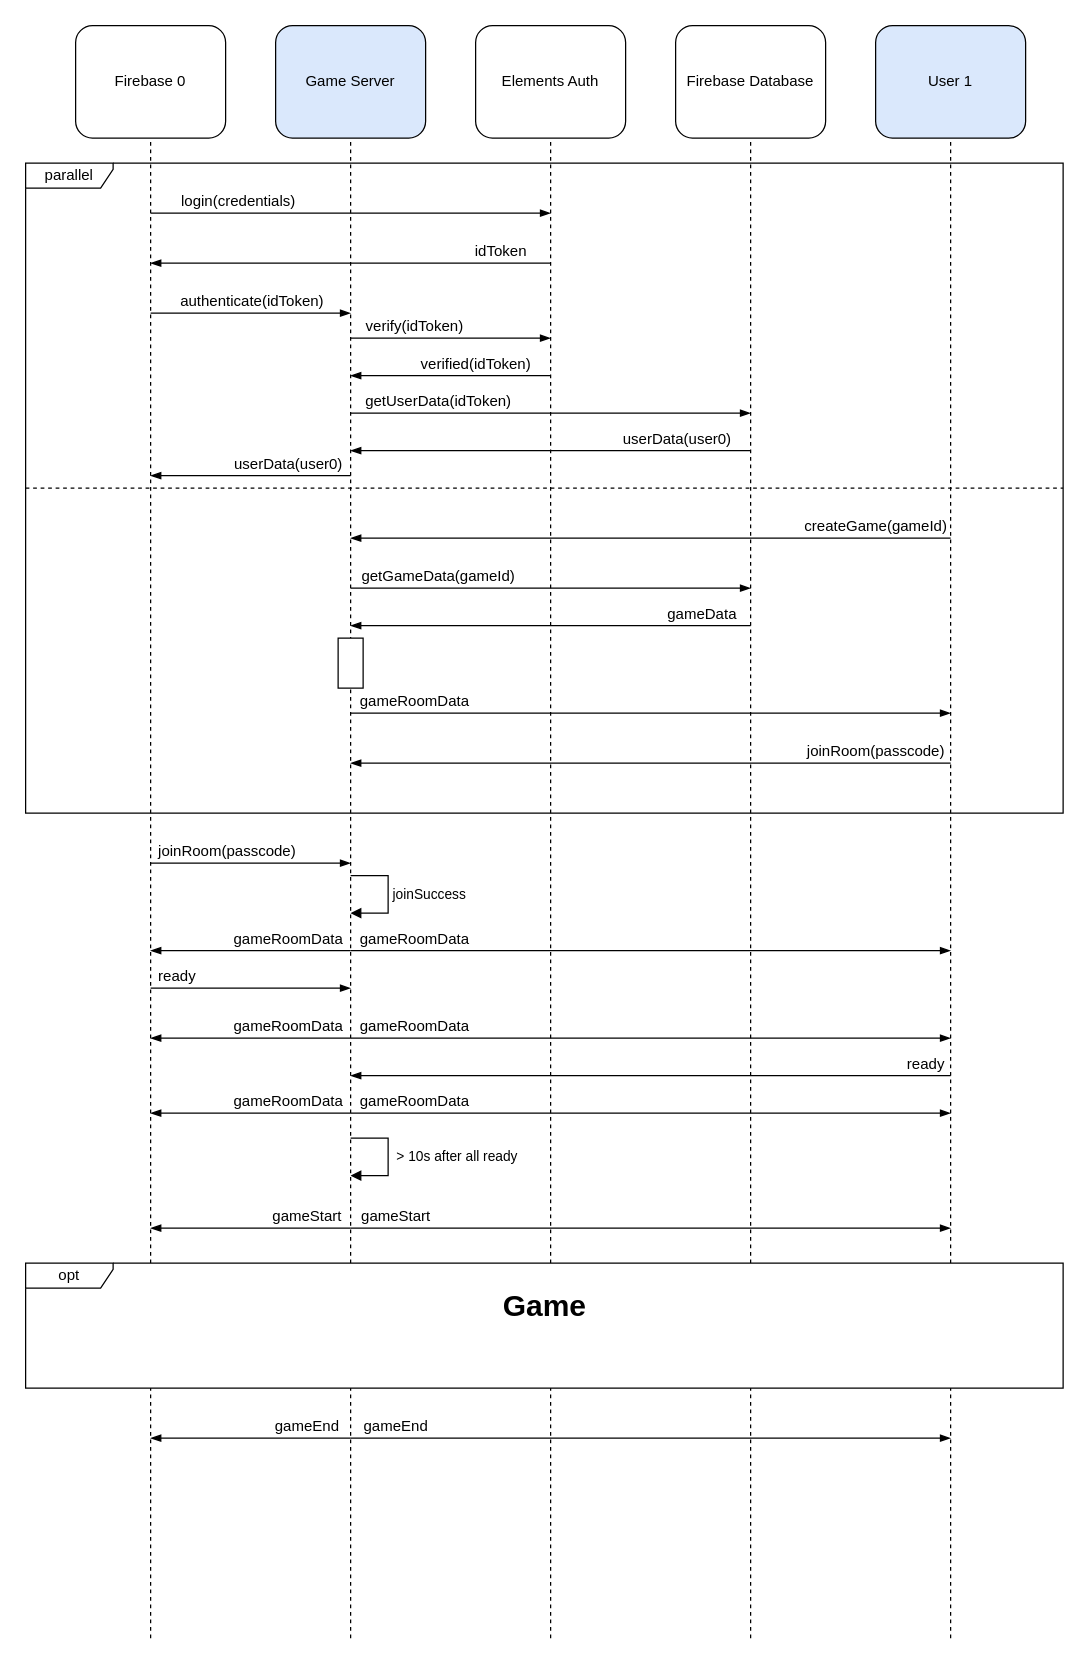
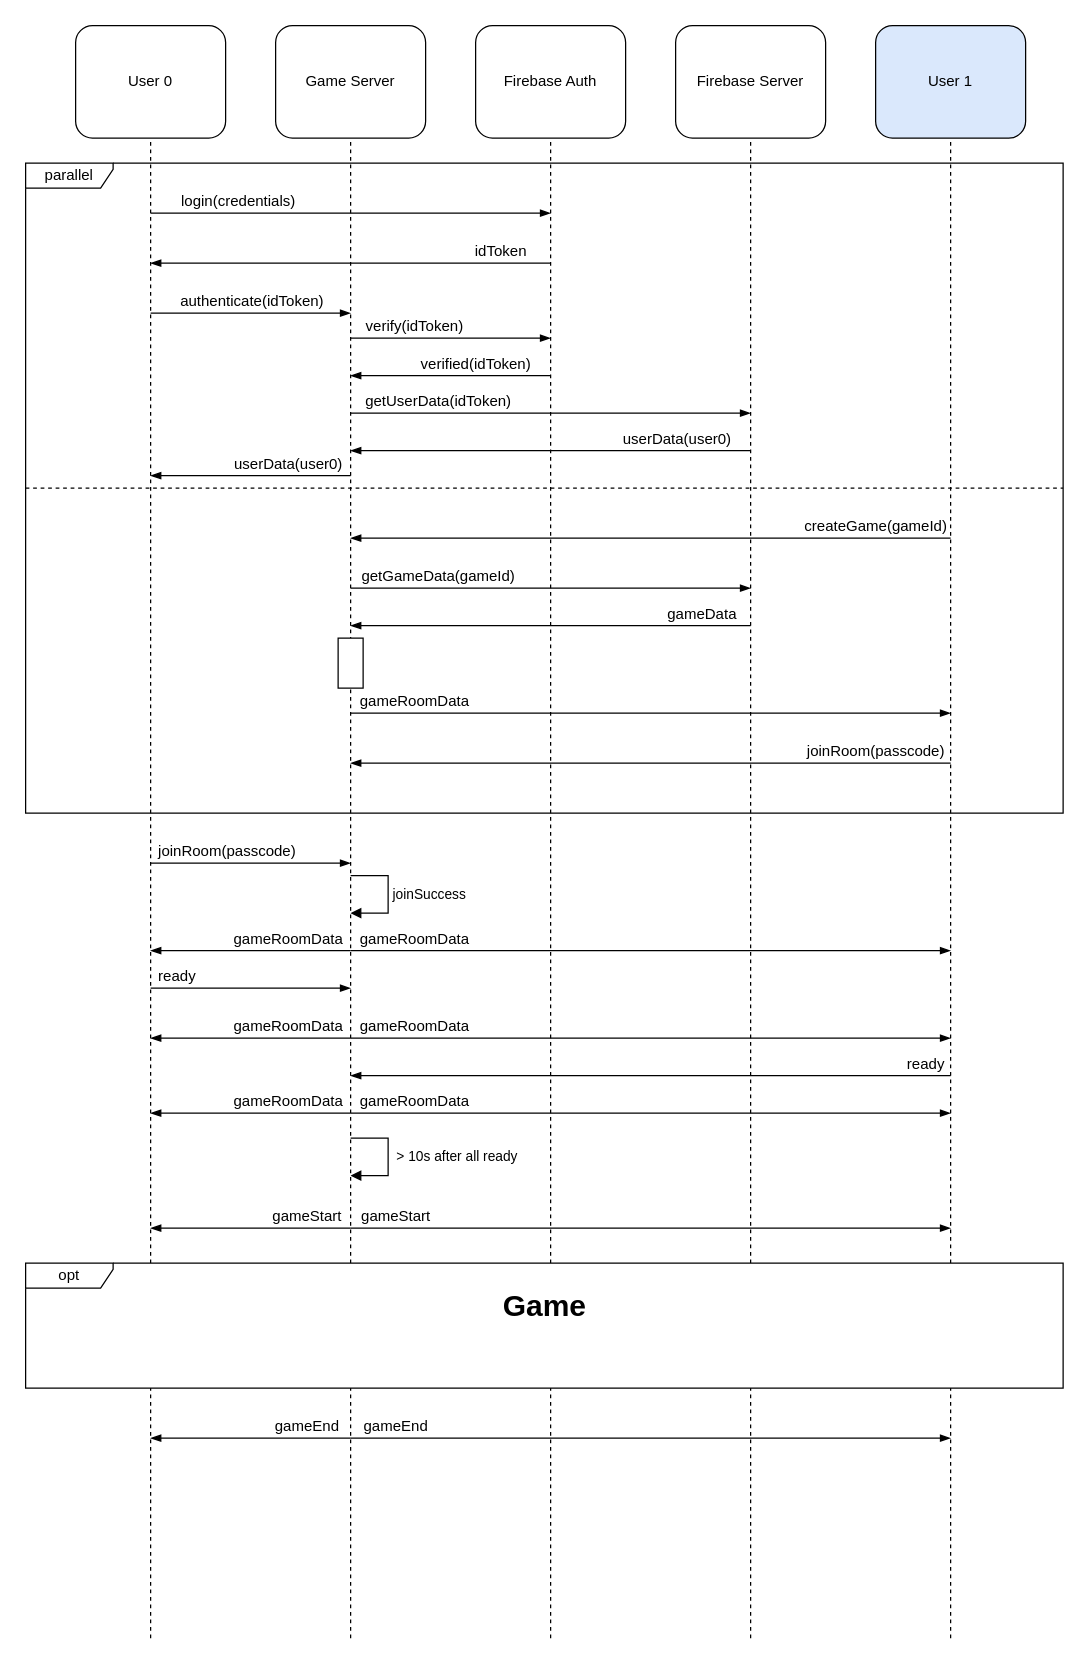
  <mxCell id="0" />
  <mxCell id="1" value="Frames" style="" parent="0" />
  <mxCell id="2" value="" style="group;fillColor=#ffffff;" vertex="1" connectable="0" parent="1"><mxGeometry x="20" y="130" width="830" height="520" as="geometry" /></mxCell>
  <mxCell id="3" value="parallel" style="shape=umlFrame;whiteSpace=wrap;html=1;width=70;height=20;" vertex="1" parent="2"><mxGeometry width="830.0" height="520" as="geometry" /></mxCell>
  <mxCell id="4" value="" style="line;strokeWidth=1;html=1;dashed=1;" vertex="1" parent="2"><mxGeometry y="247" width="830.0" height="26" as="geometry" /></mxCell>
  <mxCell id="5" value="" style="endArrow=blockThin;html=1;endFill=1;" edge="1" parent="1"><mxGeometry width="50" height="50" relative="1" as="geometry"><mxPoint x="280" y="982" as="sourcePoint" /><mxPoint x="120" y="982" as="targetPoint" /></mxGeometry></mxCell>
  <mxCell id="6" value="gameStart" style="text;html=1;align=center;verticalAlign=middle;resizable=0;points=[];labelBackgroundColor=#ffffff;" vertex="1" connectable="0" parent="5"><mxGeometry x="-0.11" relative="1" as="geometry"><mxPoint x="35.83" y="-10" as="offset" /></mxGeometry></mxCell>
  <mxCell id="7" value="" style="endArrow=blockThin;html=1;endFill=1;" edge="1" parent="1"><mxGeometry width="50" height="50" relative="1" as="geometry"><mxPoint x="280" y="982" as="sourcePoint" /><mxPoint x="760" y="982" as="targetPoint" /></mxGeometry></mxCell>
  <mxCell id="8" value="gameStart" style="text;html=1;align=center;verticalAlign=middle;resizable=0;points=[];labelBackgroundColor=#ffffff;" vertex="1" connectable="0" parent="7"><mxGeometry x="-0.11" relative="1" as="geometry"><mxPoint x="-178.33" y="-10" as="offset" /></mxGeometry></mxCell>
  <mxCell id="9" style="locked=1;" parent="0" />
  <mxCell id="10" value="" style="group" vertex="1" connectable="0" parent="9"><mxGeometry x="60" y="20" width="760" height="1290" as="geometry" /></mxCell>
  <mxCell id="11" value="" style="group" vertex="1" connectable="0" parent="10"><mxGeometry x="480" width="120" height="1290" as="geometry" /></mxCell>
- <mxCell id="12" value="Firebase Database" style="rounded=1;whiteSpace=wrap;html=1;" vertex="1" parent="11"><mxGeometry width="120" height="90" as="geometry" /></mxCell>
+ <mxCell id="12" value="Firebase Server" style="rounded=1;whiteSpace=wrap;html=1;" vertex="1" parent="11"><mxGeometry width="120" height="90" as="geometry" /></mxCell>
  <mxCell id="13" value="" style="endArrow=none;dashed=1;html=1;entryX=0.5;entryY=1;entryDx=0;entryDy=0;" edge="1" parent="11" target="12"><mxGeometry width="50" height="50" relative="1" as="geometry"><mxPoint x="60" y="1290" as="sourcePoint" /><mxPoint x="65" y="180" as="targetPoint" /></mxGeometry></mxCell>
  <mxCell id="14" value="" style="group" vertex="1" connectable="0" parent="10"><mxGeometry x="320" width="120" height="1290" as="geometry" /></mxCell>
- <mxCell id="15" value="Elements Auth" style="rounded=1;whiteSpace=wrap;html=1;" vertex="1" parent="14"><mxGeometry width="120" height="90" as="geometry" /></mxCell>
+ <mxCell id="15" value="Firebase Auth" style="rounded=1;whiteSpace=wrap;html=1;" vertex="1" parent="14"><mxGeometry width="120" height="90" as="geometry" /></mxCell>
  <mxCell id="16" value="" style="endArrow=none;dashed=1;html=1;entryX=0.5;entryY=1;entryDx=0;entryDy=0;" edge="1" parent="14" target="15"><mxGeometry width="50" height="50" relative="1" as="geometry"><mxPoint x="60" y="1290" as="sourcePoint" /><mxPoint x="65" y="180" as="targetPoint" /></mxGeometry></mxCell>
  <mxCell id="17" value="" style="group" vertex="1" connectable="0" parent="10"><mxGeometry x="160" width="120" height="1290" as="geometry" /></mxCell>
- <mxCell id="18" value="Game Server" style="rounded=1;whiteSpace=wrap;html=1;fillColor=#dae8fc;" vertex="1" parent="17"><mxGeometry width="120" height="90" as="geometry" /></mxCell>
+ <mxCell id="18" value="Game Server" style="rounded=1;whiteSpace=wrap;html=1;" vertex="1" parent="17"><mxGeometry width="120" height="90" as="geometry" /></mxCell>
  <mxCell id="19" value="" style="endArrow=none;dashed=1;html=1;entryX=0.5;entryY=1;entryDx=0;entryDy=0;" edge="1" parent="17" target="18"><mxGeometry width="50" height="50" relative="1" as="geometry"><mxPoint x="60" y="1290" as="sourcePoint" /><mxPoint x="65" y="180" as="targetPoint" /></mxGeometry></mxCell>
  <mxCell id="20" value="" style="group" vertex="1" connectable="0" parent="10"><mxGeometry width="120" height="1290" as="geometry" /></mxCell>
- <mxCell id="21" value="Firebase 0" style="rounded=1;whiteSpace=wrap;html=1;" vertex="1" parent="20"><mxGeometry width="120" height="90" as="geometry" /></mxCell>
+ <mxCell id="21" value="User 0" style="rounded=1;whiteSpace=wrap;html=1;" vertex="1" parent="20"><mxGeometry width="120" height="90" as="geometry" /></mxCell>
  <mxCell id="22" value="" style="endArrow=none;dashed=1;html=1;entryX=0.5;entryY=1;entryDx=0;entryDy=0;" edge="1" parent="20" target="21"><mxGeometry width="50" height="50" relative="1" as="geometry"><mxPoint x="60" y="1290" as="sourcePoint" /><mxPoint x="65" y="180" as="targetPoint" /></mxGeometry></mxCell>
  <mxCell id="23" value="" style="group" vertex="1" connectable="0" parent="10"><mxGeometry x="640" width="120" height="1290" as="geometry" /></mxCell>
  <mxCell id="24" value="User 1" style="rounded=1;whiteSpace=wrap;html=1;fillColor=#dae8fc;" vertex="1" parent="23"><mxGeometry width="120" height="90" as="geometry" /></mxCell>
  <mxCell id="25" value="" style="endArrow=none;dashed=1;html=1;entryX=0.5;entryY=1;entryDx=0;entryDy=0;" edge="1" parent="23" target="24"><mxGeometry width="50" height="50" relative="1" as="geometry"><mxPoint x="60" y="1290" as="sourcePoint" /><mxPoint x="65" y="180" as="targetPoint" /></mxGeometry></mxCell>
  <mxCell id="26" value="Elements" style="" parent="0" />
  <mxCell id="27" value="" style="endArrow=blockThin;html=1;endFill=1;" edge="1" parent="26"><mxGeometry width="50" height="50" relative="1" as="geometry"><mxPoint x="120" y="250" as="sourcePoint" /><mxPoint x="280" y="250" as="targetPoint" /></mxGeometry></mxCell>
  <mxCell id="28" value="authenticate(idToken)" style="text;html=1;align=center;verticalAlign=middle;resizable=0;points=[];labelBackgroundColor=#ffffff;" vertex="1" connectable="0" parent="27"><mxGeometry x="-0.11" relative="1" as="geometry"><mxPoint x="9.17" y="-10" as="offset" /></mxGeometry></mxCell>
  <mxCell id="29" value="" style="endArrow=blockThin;html=1;endFill=1;" edge="1" parent="26"><mxGeometry width="50" height="50" relative="1" as="geometry"><mxPoint x="120" y="170" as="sourcePoint" /><mxPoint x="440" y="170" as="targetPoint" /></mxGeometry></mxCell>
  <mxCell id="30" value="login(credentials)" style="text;html=1;align=center;verticalAlign=middle;resizable=0;points=[];labelBackgroundColor=#ffffff;" vertex="1" connectable="0" parent="29"><mxGeometry x="0.108" y="-1" relative="1" as="geometry"><mxPoint x="-107.5" y="-11" as="offset" /></mxGeometry></mxCell>
  <mxCell id="31" value="" style="html=1;" vertex="1" parent="26"><mxGeometry x="270" y="510" width="20" height="40" as="geometry" /></mxCell>
  <mxCell id="32" value="" style="endArrow=blockThin;html=1;endFill=1;" edge="1" parent="26"><mxGeometry width="50" height="50" relative="1" as="geometry"><mxPoint x="440" y="210" as="sourcePoint" /><mxPoint x="120" y="210" as="targetPoint" /></mxGeometry></mxCell>
  <mxCell id="33" value="idToken" style="text;html=1;align=center;verticalAlign=middle;resizable=0;points=[];labelBackgroundColor=#ffffff;" vertex="1" connectable="0" parent="32"><mxGeometry x="-0.559" y="1" relative="1" as="geometry"><mxPoint x="30.83" y="-11" as="offset" /></mxGeometry></mxCell>
  <mxCell id="34" value="" style="endArrow=blockThin;html=1;endFill=1;" edge="1" parent="26"><mxGeometry width="50" height="50" relative="1" as="geometry"><mxPoint x="280" y="270" as="sourcePoint" /><mxPoint x="440" y="270" as="targetPoint" /></mxGeometry></mxCell>
  <mxCell id="35" value="verify(idToken)" style="text;html=1;align=center;verticalAlign=middle;resizable=0;points=[];labelBackgroundColor=#ffffff;" vertex="1" connectable="0" parent="34"><mxGeometry x="-0.11" relative="1" as="geometry"><mxPoint x="-20.83" y="-10" as="offset" /></mxGeometry></mxCell>
  <mxCell id="36" value="" style="endArrow=blockThin;html=1;endFill=1;" edge="1" parent="26"><mxGeometry width="50" height="50" relative="1" as="geometry"><mxPoint x="440" y="300" as="sourcePoint" /><mxPoint x="280" y="300" as="targetPoint" /></mxGeometry></mxCell>
  <mxCell id="37" value="verified(idToken)" style="text;html=1;align=center;verticalAlign=middle;resizable=0;points=[];labelBackgroundColor=#ffffff;" vertex="1" connectable="0" parent="36"><mxGeometry x="-0.11" relative="1" as="geometry"><mxPoint x="10.83" y="-10" as="offset" /></mxGeometry></mxCell>
  <mxCell id="38" value="" style="endArrow=blockThin;html=1;endFill=1;" edge="1" parent="26"><mxGeometry width="50" height="50" relative="1" as="geometry"><mxPoint x="760" y="430" as="sourcePoint" /><mxPoint x="280" y="430" as="targetPoint" /></mxGeometry></mxCell>
  <mxCell id="39" value="createGame(gameId)" style="text;html=1;align=center;verticalAlign=middle;resizable=0;points=[];labelBackgroundColor=#ffffff;" vertex="1" connectable="0" parent="38"><mxGeometry x="0.108" y="-1" relative="1" as="geometry"><mxPoint x="205.83" y="-9" as="offset" /></mxGeometry></mxCell>
  <mxCell id="40" value="" style="endArrow=blockThin;html=1;endFill=1;" edge="1" parent="26"><mxGeometry width="50" height="50" relative="1" as="geometry"><mxPoint x="280" y="330" as="sourcePoint" /><mxPoint x="600" y="330" as="targetPoint" /></mxGeometry></mxCell>
  <mxCell id="41" value="getUserData(idToken)" style="text;html=1;align=center;verticalAlign=middle;resizable=0;points=[];labelBackgroundColor=#ffffff;" vertex="1" connectable="0" parent="40"><mxGeometry x="-0.11" relative="1" as="geometry"><mxPoint x="-72.5" y="-10" as="offset" /></mxGeometry></mxCell>
  <mxCell id="42" value="" style="endArrow=blockThin;html=1;endFill=1;" edge="1" parent="26"><mxGeometry width="50" height="50" relative="1" as="geometry"><mxPoint x="600" y="360" as="sourcePoint" /><mxPoint x="280" y="360" as="targetPoint" /></mxGeometry></mxCell>
  <mxCell id="43" value="userData(user0)" style="text;html=1;align=center;verticalAlign=middle;resizable=0;points=[];labelBackgroundColor=#ffffff;" vertex="1" connectable="0" parent="42"><mxGeometry x="-0.11" relative="1" as="geometry"><mxPoint x="82.5" y="-10" as="offset" /></mxGeometry></mxCell>
  <mxCell id="44" value="" style="endArrow=blockThin;html=1;endFill=1;" edge="1" parent="26"><mxGeometry width="50" height="50" relative="1" as="geometry"><mxPoint x="280" y="380" as="sourcePoint" /><mxPoint x="120" y="380" as="targetPoint" /></mxGeometry></mxCell>
  <mxCell id="45" value="userData(user0)" style="text;html=1;align=center;verticalAlign=middle;resizable=0;points=[];labelBackgroundColor=#ffffff;" vertex="1" connectable="0" parent="44"><mxGeometry x="-0.11" relative="1" as="geometry"><mxPoint x="20.83" y="-10" as="offset" /></mxGeometry></mxCell>
  <mxCell id="46" value="" style="endArrow=blockThin;html=1;endFill=1;" edge="1" parent="26"><mxGeometry width="50" height="50" relative="1" as="geometry"><mxPoint x="280" y="470" as="sourcePoint" /><mxPoint x="600" y="470" as="targetPoint" /></mxGeometry></mxCell>
  <mxCell id="47" value="getGameData(gameId)" style="text;html=1;align=center;verticalAlign=middle;resizable=0;points=[];labelBackgroundColor=#ffffff;" vertex="1" connectable="0" parent="46"><mxGeometry x="-0.11" relative="1" as="geometry"><mxPoint x="-72.5" y="-10" as="offset" /></mxGeometry></mxCell>
  <mxCell id="48" value="" style="endArrow=blockThin;html=1;endFill=1;" edge="1" parent="26"><mxGeometry width="50" height="50" relative="1" as="geometry"><mxPoint x="600" y="500" as="sourcePoint" /><mxPoint x="280" y="500" as="targetPoint" /></mxGeometry></mxCell>
  <mxCell id="49" value="gameData" style="text;html=1;align=center;verticalAlign=middle;resizable=0;points=[];labelBackgroundColor=#ffffff;" vertex="1" connectable="0" parent="48"><mxGeometry x="-0.11" relative="1" as="geometry"><mxPoint x="102.5" y="-10" as="offset" /></mxGeometry></mxCell>
  <mxCell id="50" value="" style="endArrow=blockThin;html=1;endFill=1;" edge="1" parent="26"><mxGeometry width="50" height="50" relative="1" as="geometry"><mxPoint x="280" y="570" as="sourcePoint" /><mxPoint x="760" y="570" as="targetPoint" /></mxGeometry></mxCell>
  <mxCell id="51" value="gameRoomData" style="text;html=1;align=center;verticalAlign=middle;resizable=0;points=[];labelBackgroundColor=#ffffff;" vertex="1" connectable="0" parent="50"><mxGeometry x="-0.11" relative="1" as="geometry"><mxPoint x="-163.33" y="-10" as="offset" /></mxGeometry></mxCell>
  <mxCell id="52" value="" style="endArrow=blockThin;html=1;endFill=1;" edge="1" parent="26"><mxGeometry width="50" height="50" relative="1" as="geometry"><mxPoint x="760" y="610" as="sourcePoint" /><mxPoint x="280" y="610" as="targetPoint" /></mxGeometry></mxCell>
  <mxCell id="53" value="joinRoom(passcode)" style="text;html=1;align=center;verticalAlign=middle;resizable=0;points=[];labelBackgroundColor=#ffffff;" vertex="1" connectable="0" parent="52"><mxGeometry x="0.108" y="-1" relative="1" as="geometry"><mxPoint x="205.83" y="-9" as="offset" /></mxGeometry></mxCell>
  <mxCell id="54" value="" style="endArrow=blockThin;html=1;endFill=1;" edge="1" parent="26"><mxGeometry width="50" height="50" relative="1" as="geometry"><mxPoint x="120" y="690" as="sourcePoint" /><mxPoint x="280" y="690" as="targetPoint" /></mxGeometry></mxCell>
  <mxCell id="55" value="joinRoom(passcode)" style="text;html=1;align=center;verticalAlign=middle;resizable=0;points=[];labelBackgroundColor=#ffffff;" vertex="1" connectable="0" parent="54"><mxGeometry x="-0.11" relative="1" as="geometry"><mxPoint x="-10.83" y="-10" as="offset" /></mxGeometry></mxCell>
  <mxCell id="56" value="" style="endArrow=blockThin;html=1;endFill=1;" edge="1" parent="26"><mxGeometry width="50" height="50" relative="1" as="geometry"><mxPoint x="280" y="760" as="sourcePoint" /><mxPoint x="120" y="760" as="targetPoint" /></mxGeometry></mxCell>
  <mxCell id="57" value="gameRoomData" style="text;html=1;align=center;verticalAlign=middle;resizable=0;points=[];labelBackgroundColor=#ffffff;" vertex="1" connectable="0" parent="56"><mxGeometry x="-0.11" relative="1" as="geometry"><mxPoint x="20.83" y="-10" as="offset" /></mxGeometry></mxCell>
  <mxCell id="58" value="" style="endArrow=blockThin;html=1;endFill=1;" edge="1" parent="26"><mxGeometry width="50" height="50" relative="1" as="geometry"><mxPoint x="280" y="760" as="sourcePoint" /><mxPoint x="760" y="760" as="targetPoint" /></mxGeometry></mxCell>
  <mxCell id="59" value="gameRoomData" style="text;html=1;align=center;verticalAlign=middle;resizable=0;points=[];labelBackgroundColor=#ffffff;" vertex="1" connectable="0" parent="58"><mxGeometry x="-0.11" relative="1" as="geometry"><mxPoint x="-163.33" y="-10" as="offset" /></mxGeometry></mxCell>
  <mxCell id="60" value="joinSuccess" style="edgeStyle=orthogonalEdgeStyle;html=1;align=left;spacingLeft=2;endArrow=block;rounded=0;entryX=1;entryY=0;" edge="1" parent="26"><mxGeometry relative="1" as="geometry"><mxPoint x="280" y="700" as="sourcePoint" /><Array as="points"><mxPoint x="280" y="700" /><mxPoint x="310" y="700" /><mxPoint x="310" y="730" /></Array><mxPoint x="280" y="730" as="targetPoint" /></mxGeometry></mxCell>
  <mxCell id="61" value="" style="endArrow=blockThin;html=1;endFill=1;" edge="1" parent="26"><mxGeometry width="50" height="50" relative="1" as="geometry"><mxPoint x="120" y="790" as="sourcePoint" /><mxPoint x="280" y="790" as="targetPoint" /></mxGeometry></mxCell>
  <mxCell id="62" value="ready" style="text;html=1;align=center;verticalAlign=middle;resizable=0;points=[];labelBackgroundColor=#ffffff;" vertex="1" connectable="0" parent="61"><mxGeometry x="-0.11" relative="1" as="geometry"><mxPoint x="-50.83" y="-10" as="offset" /></mxGeometry></mxCell>
  <mxCell id="63" value="" style="endArrow=blockThin;html=1;endFill=1;" edge="1" parent="26"><mxGeometry width="50" height="50" relative="1" as="geometry"><mxPoint x="280" y="830" as="sourcePoint" /><mxPoint x="120" y="830" as="targetPoint" /></mxGeometry></mxCell>
  <mxCell id="64" value="gameRoomData" style="text;html=1;align=center;verticalAlign=middle;resizable=0;points=[];labelBackgroundColor=#ffffff;" vertex="1" connectable="0" parent="63"><mxGeometry x="-0.11" relative="1" as="geometry"><mxPoint x="20.83" y="-10" as="offset" /></mxGeometry></mxCell>
  <mxCell id="65" value="" style="endArrow=blockThin;html=1;endFill=1;" edge="1" parent="26"><mxGeometry width="50" height="50" relative="1" as="geometry"><mxPoint x="280" y="830" as="sourcePoint" /><mxPoint x="760" y="830" as="targetPoint" /></mxGeometry></mxCell>
  <mxCell id="66" value="gameRoomData" style="text;html=1;align=center;verticalAlign=middle;resizable=0;points=[];labelBackgroundColor=#ffffff;" vertex="1" connectable="0" parent="65"><mxGeometry x="-0.11" relative="1" as="geometry"><mxPoint x="-163.33" y="-10" as="offset" /></mxGeometry></mxCell>
  <mxCell id="67" value="" style="endArrow=blockThin;html=1;endFill=1;" edge="1" parent="26"><mxGeometry width="50" height="50" relative="1" as="geometry"><mxPoint x="280" y="890" as="sourcePoint" /><mxPoint x="120" y="890" as="targetPoint" /></mxGeometry></mxCell>
  <mxCell id="68" value="gameRoomData" style="text;html=1;align=center;verticalAlign=middle;resizable=0;points=[];labelBackgroundColor=#ffffff;" vertex="1" connectable="0" parent="67"><mxGeometry x="-0.11" relative="1" as="geometry"><mxPoint x="20.83" y="-10" as="offset" /></mxGeometry></mxCell>
  <mxCell id="69" value="" style="endArrow=blockThin;html=1;endFill=1;" edge="1" parent="26"><mxGeometry width="50" height="50" relative="1" as="geometry"><mxPoint x="280" y="890" as="sourcePoint" /><mxPoint x="760" y="890" as="targetPoint" /></mxGeometry></mxCell>
  <mxCell id="70" value="gameRoomData" style="text;html=1;align=center;verticalAlign=middle;resizable=0;points=[];labelBackgroundColor=#ffffff;" vertex="1" connectable="0" parent="69"><mxGeometry x="-0.11" relative="1" as="geometry"><mxPoint x="-163.33" y="-10" as="offset" /></mxGeometry></mxCell>
  <mxCell id="71" value="" style="endArrow=blockThin;html=1;endFill=1;" edge="1" parent="26"><mxGeometry width="50" height="50" relative="1" as="geometry"><mxPoint x="760" y="860" as="sourcePoint" /><mxPoint x="280" y="860" as="targetPoint" /></mxGeometry></mxCell>
  <mxCell id="72" value="ready" style="text;html=1;align=center;verticalAlign=middle;resizable=0;points=[];labelBackgroundColor=#ffffff;" vertex="1" connectable="0" parent="71"><mxGeometry x="-0.11" relative="1" as="geometry"><mxPoint x="193.33" y="-10" as="offset" /></mxGeometry></mxCell>
  <mxCell id="73" value="&amp;nbsp;&amp;gt; 10s after all ready" style="edgeStyle=orthogonalEdgeStyle;html=1;align=left;spacingLeft=2;endArrow=block;rounded=0;entryX=1;entryY=0;" edge="1" parent="26"><mxGeometry relative="1" as="geometry"><mxPoint x="280" y="910" as="sourcePoint" /><Array as="points"><mxPoint x="280" y="910" /><mxPoint x="310" y="910" /><mxPoint x="310" y="940" /></Array><mxPoint x="280" y="940" as="targetPoint" /></mxGeometry></mxCell>
  <mxCell id="74" value="opt" style="shape=umlFrame;whiteSpace=wrap;html=1;width=70;height=20;fillColor=#FFFFFF;strokeColor=#000000;swimlaneFillColor=#ffffff;" vertex="1" parent="26"><mxGeometry x="20" y="1010" width="830" height="100" as="geometry" /></mxCell>
  <mxCell id="75" value="&lt;b&gt;&lt;font style=&quot;font-size: 24px&quot;&gt;Game&lt;/font&gt;&lt;/b&gt;" style="text;html=1;strokeColor=none;fillColor=none;align=center;verticalAlign=middle;whiteSpace=wrap;rounded=0;dashed=1;" vertex="1" parent="26"><mxGeometry x="387.5" y="1025" width="95" height="40" as="geometry" /></mxCell>
  <mxCell id="76" value="" style="endArrow=blockThin;html=1;endFill=1;" edge="1" parent="26"><mxGeometry width="50" height="50" relative="1" as="geometry"><mxPoint x="280" y="1150" as="sourcePoint" /><mxPoint x="120" y="1150" as="targetPoint" /></mxGeometry></mxCell>
  <mxCell id="77" value="gameEnd" style="text;html=1;align=center;verticalAlign=middle;resizable=0;points=[];labelBackgroundColor=#ffffff;" vertex="1" connectable="0" parent="76"><mxGeometry x="-0.11" relative="1" as="geometry"><mxPoint x="35.83" y="-10" as="offset" /></mxGeometry></mxCell>
  <mxCell id="78" value="" style="endArrow=blockThin;html=1;endFill=1;" edge="1" parent="26"><mxGeometry width="50" height="50" relative="1" as="geometry"><mxPoint x="280" y="1150" as="sourcePoint" /><mxPoint x="760" y="1150" as="targetPoint" /></mxGeometry></mxCell>
  <mxCell id="79" value="gameEnd" style="text;html=1;align=center;verticalAlign=middle;resizable=0;points=[];labelBackgroundColor=#ffffff;" vertex="1" connectable="0" parent="78"><mxGeometry x="-0.11" relative="1" as="geometry"><mxPoint x="-178.33" y="-10" as="offset" /></mxGeometry></mxCell>
